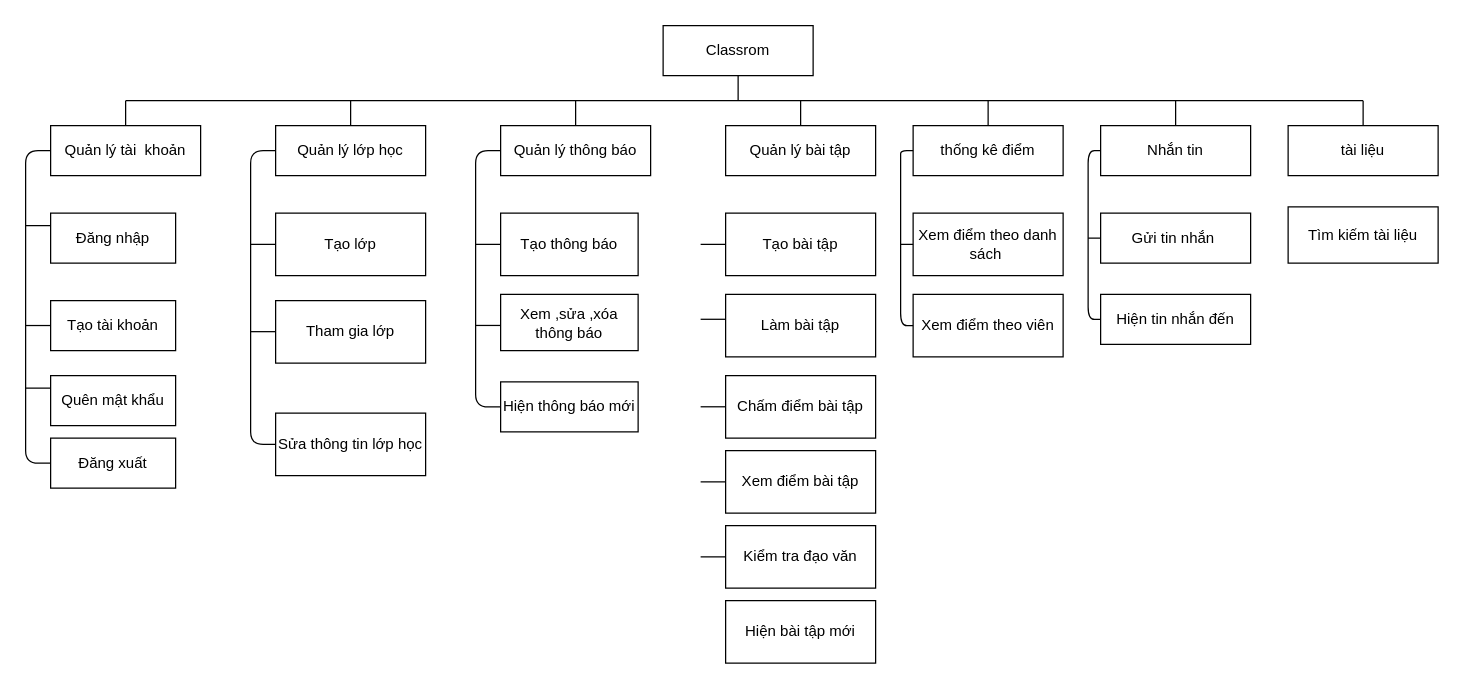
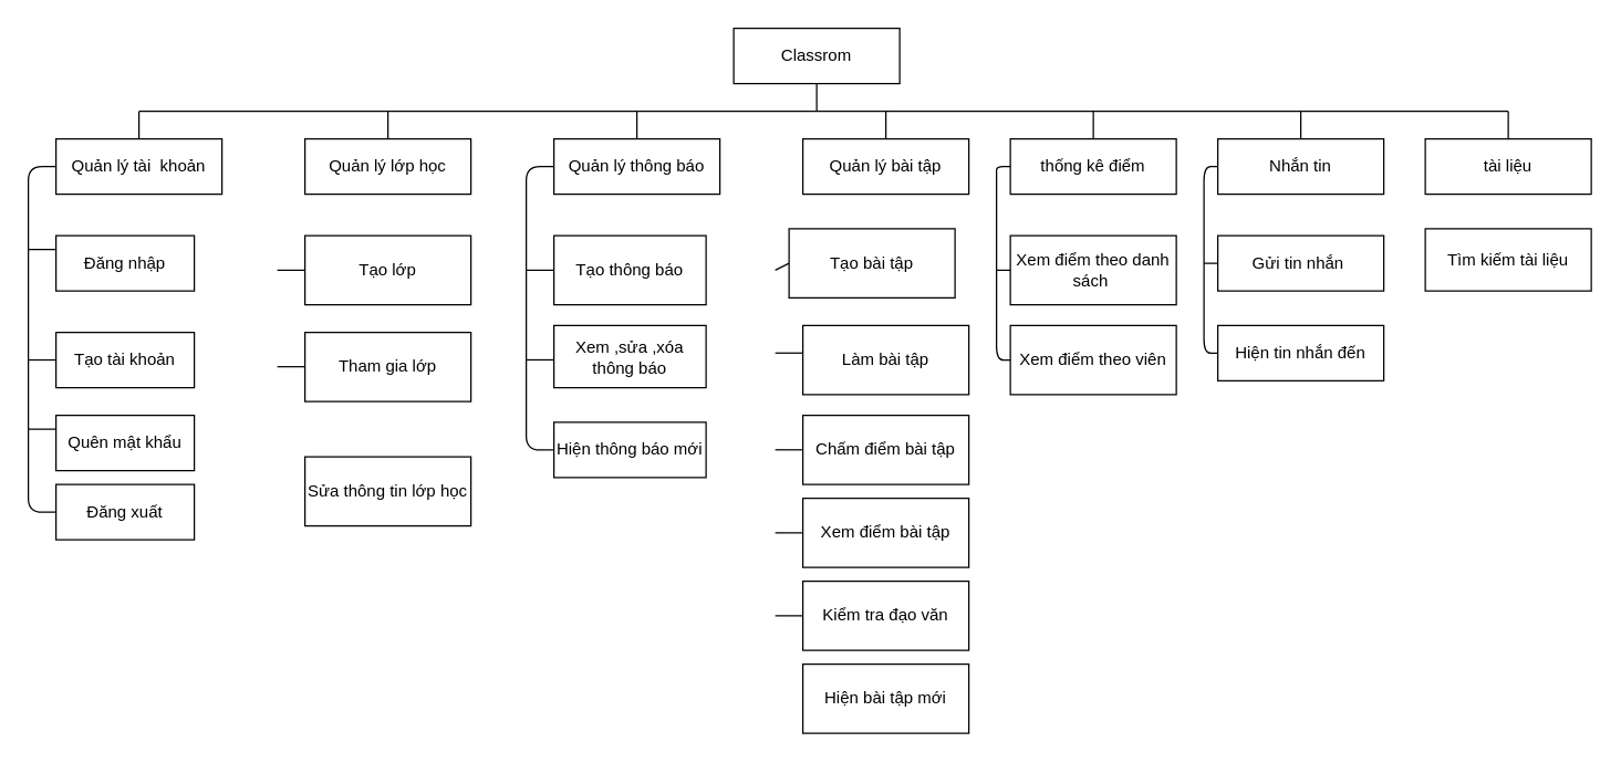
  <mxCell id="0" />
  <mxCell id="1" parent="0" />
  <mxCell id="2" value="Classrom" style="rounded=0;whiteSpace=wrap;html=1;" parent="1" vertex="1"><mxGeometry x="530" y="20" width="120" height="40" as="geometry" /></mxCell>
  <mxCell id="3" value="Quản lý tài&amp;nbsp; khoản" style="rounded=0;whiteSpace=wrap;html=1;" parent="1" vertex="1"><mxGeometry x="40" y="100" width="120" height="40" as="geometry" /></mxCell>
  <mxCell id="4" value="Quản lý lớp học" style="rounded=0;whiteSpace=wrap;html=1;" parent="1" vertex="1"><mxGeometry x="220" y="100" width="120" height="40" as="geometry" /></mxCell>
  <mxCell id="5" value="Quản lý thông báo" style="rounded=0;whiteSpace=wrap;html=1;" parent="1" vertex="1"><mxGeometry x="400" y="100" width="120" height="40" as="geometry" /></mxCell>
  <mxCell id="6" value="Quản lý bài tập" style="rounded=0;whiteSpace=wrap;html=1;" parent="1" vertex="1"><mxGeometry x="580" y="100" width="120" height="40" as="geometry" /></mxCell>
  <mxCell id="7" value="thống kê điểm" style="rounded=0;whiteSpace=wrap;html=1;" parent="1" vertex="1"><mxGeometry x="730" y="100" width="120" height="40" as="geometry" /></mxCell>
  <mxCell id="8" value="Nhắn tin" style="rounded=0;whiteSpace=wrap;html=1;" parent="1" vertex="1"><mxGeometry x="880" y="100" width="120" height="40" as="geometry" /></mxCell>
  <mxCell id="9" value="tài liệu" style="rounded=0;whiteSpace=wrap;html=1;" parent="1" vertex="1"><mxGeometry x="1030" y="100" width="120" height="40" as="geometry" /></mxCell>
  <mxCell id="10" value="" style="endArrow=none;html=1;" parent="1" edge="1"><mxGeometry width="50" height="50" relative="1" as="geometry"><mxPoint x="100" y="80" as="sourcePoint" /><mxPoint x="1090" y="80" as="targetPoint" /></mxGeometry></mxCell>
  <mxCell id="11" value="" style="endArrow=none;html=1;" parent="1" source="3" edge="1"><mxGeometry width="50" height="50" relative="1" as="geometry"><mxPoint x="740" y="70" as="sourcePoint" /><mxPoint x="100" y="80" as="targetPoint" /><Array as="points" /></mxGeometry></mxCell>
  <mxCell id="12" value="" style="endArrow=none;html=1;entryX=0.5;entryY=0;entryDx=0;entryDy=0;" parent="1" target="9" edge="1"><mxGeometry width="50" height="50" relative="1" as="geometry"><mxPoint x="1090" y="80" as="sourcePoint" /><mxPoint x="1060" y="30" as="targetPoint" /></mxGeometry></mxCell>
  <mxCell id="13" value="" style="endArrow=none;html=1;entryX=0.5;entryY=1;entryDx=0;entryDy=0;" parent="1" target="2" edge="1"><mxGeometry width="50" height="50" relative="1" as="geometry"><mxPoint x="590" y="80" as="sourcePoint" /><mxPoint x="620" y="50" as="targetPoint" /></mxGeometry></mxCell>
  <mxCell id="14" value="" style="endArrow=none;html=1;" parent="1" source="4" edge="1"><mxGeometry width="50" height="50" relative="1" as="geometry"><mxPoint x="570" y="100" as="sourcePoint" /><mxPoint x="280" y="80" as="targetPoint" /></mxGeometry></mxCell>
  <mxCell id="15" value="" style="endArrow=none;html=1;entryX=0.5;entryY=0;entryDx=0;entryDy=0;" parent="1" target="5" edge="1"><mxGeometry width="50" height="50" relative="1" as="geometry"><mxPoint x="460" y="80" as="sourcePoint" /><mxPoint x="290" y="90" as="targetPoint" /></mxGeometry></mxCell>
  <mxCell id="16" value="" style="endArrow=none;html=1;exitX=0.5;exitY=0;exitDx=0;exitDy=0;" parent="1" source="6" edge="1"><mxGeometry width="50" height="50" relative="1" as="geometry"><mxPoint x="470" y="90" as="sourcePoint" /><mxPoint x="640" y="80" as="targetPoint" /></mxGeometry></mxCell>
  <mxCell id="17" value="" style="endArrow=none;html=1;entryX=0.5;entryY=0;entryDx=0;entryDy=0;" parent="1" target="7" edge="1"><mxGeometry width="50" height="50" relative="1" as="geometry"><mxPoint x="790" y="80" as="sourcePoint" /><mxPoint x="650" y="90" as="targetPoint" /></mxGeometry></mxCell>
  <mxCell id="18" value="" style="endArrow=none;html=1;exitX=0.5;exitY=0;exitDx=0;exitDy=0;" parent="1" source="8" edge="1"><mxGeometry width="50" height="50" relative="1" as="geometry"><mxPoint x="800" y="90" as="sourcePoint" /><mxPoint x="940" y="80" as="targetPoint" /></mxGeometry></mxCell>
  <mxCell id="19" value="Đăng nhập" style="rounded=0;whiteSpace=wrap;html=1;" parent="1" vertex="1"><mxGeometry x="40" y="170" width="100" height="40" as="geometry" /></mxCell>
  <mxCell id="20" value="Đăng xuất" style="rounded=0;whiteSpace=wrap;html=1;" parent="1" vertex="1"><mxGeometry x="40" y="350" width="100" height="40" as="geometry" /></mxCell>
  <mxCell id="21" value="Tạo tài khoản" style="rounded=0;whiteSpace=wrap;html=1;" parent="1" vertex="1"><mxGeometry x="40" y="240" width="100" height="40" as="geometry" /></mxCell>
  <mxCell id="22" value="Quên mật khẩu" style="rounded=0;whiteSpace=wrap;html=1;" parent="1" vertex="1"><mxGeometry x="40" y="300" width="100" height="40" as="geometry" /></mxCell>
  <mxCell id="23" value="Tạo lớp" style="rounded=0;whiteSpace=wrap;html=1;" parent="1" vertex="1"><mxGeometry x="220" y="170" width="120" height="50" as="geometry" /></mxCell>
  <mxCell id="24" value="Tham gia lớp" style="rounded=0;whiteSpace=wrap;html=1;" parent="1" vertex="1"><mxGeometry x="220" y="240" width="120" height="50" as="geometry" /></mxCell>
  <mxCell id="25" value="Tạo thông báo" style="rounded=0;whiteSpace=wrap;html=1;" parent="1" vertex="1"><mxGeometry x="400" y="170" width="110" height="50" as="geometry" /></mxCell>
  <mxCell id="26" value="Xem ,sửa ,xóa thông báo" style="rounded=0;whiteSpace=wrap;html=1;" parent="1" vertex="1"><mxGeometry x="400" y="235" width="110" height="45" as="geometry" /></mxCell>
- <mxCell id="27" value="Tạo bài tập" style="rounded=0;whiteSpace=wrap;html=1;" parent="1" vertex="1"><mxGeometry x="580" y="170" width="120" height="50" as="geometry" /></mxCell>
+ <mxCell id="27" value="Tạo bài tập" style="rounded=0;whiteSpace=wrap;html=1;" parent="1" vertex="1"><mxGeometry x="570" y="165" width="120" height="50" as="geometry" /></mxCell>
  <mxCell id="28" value="Làm bài tập" style="rounded=0;whiteSpace=wrap;html=1;" parent="1" vertex="1"><mxGeometry x="580" y="235" width="120" height="50" as="geometry" /></mxCell>
  <mxCell id="29" value="Chấm điểm bài tập" style="rounded=0;whiteSpace=wrap;html=1;" parent="1" vertex="1"><mxGeometry x="580" y="300" width="120" height="50" as="geometry" /></mxCell>
  <mxCell id="30" value="Xem điểm theo danh sách&amp;nbsp;" style="rounded=0;whiteSpace=wrap;html=1;" parent="1" vertex="1"><mxGeometry x="730" y="170" width="120" height="50" as="geometry" /></mxCell>
  <mxCell id="31" value="Xem điểm theo viên" style="rounded=0;whiteSpace=wrap;html=1;" parent="1" vertex="1"><mxGeometry x="730" y="235" width="120" height="50" as="geometry" /></mxCell>
  <mxCell id="32" value="Xem điểm bài tập" style="rounded=0;whiteSpace=wrap;html=1;" parent="1" vertex="1"><mxGeometry x="580" y="360" width="120" height="50" as="geometry" /></mxCell>
  <mxCell id="33" value="Gửi tin nhắn&amp;nbsp;" style="rounded=0;whiteSpace=wrap;html=1;" parent="1" vertex="1"><mxGeometry x="880" y="170" width="120" height="40" as="geometry" /></mxCell>
  <mxCell id="34" value="Hiện tin nhắn đến" style="rounded=0;whiteSpace=wrap;html=1;" parent="1" vertex="1"><mxGeometry x="880" y="235" width="120" height="40" as="geometry" /></mxCell>
  <mxCell id="35" value="Tìm kiếm tài liệu" style="rounded=0;whiteSpace=wrap;html=1;" parent="1" vertex="1"><mxGeometry x="1030" y="165" width="120" height="45" as="geometry" /></mxCell>
  <mxCell id="36" value="" style="endArrow=none;html=1;entryX=0;entryY=0.5;entryDx=0;entryDy=0;exitX=0;exitY=0.5;exitDx=0;exitDy=0;" parent="1" source="20" target="3" edge="1"><mxGeometry width="50" height="50" relative="1" as="geometry"><mxPoint x="570" y="240" as="sourcePoint" /><mxPoint x="620" y="190" as="targetPoint" /><Array as="points"><mxPoint x="20" y="370" /><mxPoint x="20" y="120" /></Array></mxGeometry></mxCell>
  <mxCell id="37" value="" style="endArrow=none;html=1;exitX=0;exitY=0.25;exitDx=0;exitDy=0;" parent="1" source="19" edge="1"><mxGeometry width="50" height="50" relative="1" as="geometry"><mxPoint x="570" y="240" as="sourcePoint" /><mxPoint x="20" y="180" as="targetPoint" /></mxGeometry></mxCell>
  <mxCell id="38" value="" style="endArrow=none;html=1;exitX=0;exitY=0.25;exitDx=0;exitDy=0;" parent="1" edge="1"><mxGeometry width="50" height="50" relative="1" as="geometry"><mxPoint x="40" y="259.92" as="sourcePoint" /><mxPoint x="20" y="259.92" as="targetPoint" /></mxGeometry></mxCell>
  <mxCell id="39" value="" style="endArrow=none;html=1;exitX=0;exitY=0.25;exitDx=0;exitDy=0;" parent="1" edge="1"><mxGeometry width="50" height="50" relative="1" as="geometry"><mxPoint x="40" y="310" as="sourcePoint" /><mxPoint x="20" y="310" as="targetPoint" /></mxGeometry></mxCell>
- <mxCell id="40" value="" style="endArrow=none;html=1;entryX=0;entryY=0.5;entryDx=0;entryDy=0;exitX=0;exitY=0.5;exitDx=0;exitDy=0;" parent="1" source="51" target="4" edge="1"><mxGeometry width="50" height="50" relative="1" as="geometry"><mxPoint x="210" y="230" as="sourcePoint" /><mxPoint x="260" y="180" as="targetPoint" /><Array as="points"><mxPoint x="200" y="355" /><mxPoint x="200" y="120" /></Array></mxGeometry></mxCell>
  <mxCell id="41" value="" style="endArrow=none;html=1;entryX=0;entryY=0.5;entryDx=0;entryDy=0;exitX=0;exitY=0.5;exitDx=0;exitDy=0;" parent="1" source="53" target="5" edge="1"><mxGeometry width="50" height="50" relative="1" as="geometry"><mxPoint x="210" y="230" as="sourcePoint" /><mxPoint x="260" y="180" as="targetPoint" /><Array as="points"><mxPoint x="380" y="325" /><mxPoint x="380" y="120" /></Array></mxGeometry></mxCell>
  <mxCell id="42" value="" style="endArrow=none;html=1;entryX=0;entryY=0.5;entryDx=0;entryDy=0;exitX=0;exitY=0.5;exitDx=0;exitDy=0;" parent="1" source="31" target="7" edge="1"><mxGeometry width="50" height="50" relative="1" as="geometry"><mxPoint x="810" y="190" as="sourcePoint" /><mxPoint x="860" y="140" as="targetPoint" /><Array as="points"><mxPoint x="720" y="260" /><mxPoint x="720" y="130" /><mxPoint x="720" y="120" /></Array></mxGeometry></mxCell>
  <mxCell id="43" value="" style="endArrow=none;html=1;entryX=0;entryY=0.5;entryDx=0;entryDy=0;exitX=0;exitY=0.5;exitDx=0;exitDy=0;" parent="1" source="34" target="8" edge="1"><mxGeometry width="50" height="50" relative="1" as="geometry"><mxPoint x="810" y="190" as="sourcePoint" /><mxPoint x="860" y="140" as="targetPoint" /><Array as="points"><mxPoint x="870" y="255" /><mxPoint x="870" y="120" /></Array></mxGeometry></mxCell>
  <mxCell id="44" value="" style="endArrow=none;html=1;entryX=0;entryY=0.5;entryDx=0;entryDy=0;" parent="1" target="23" edge="1"><mxGeometry width="50" height="50" relative="1" as="geometry"><mxPoint x="200" y="195" as="sourcePoint" /><mxPoint x="240" y="170" as="targetPoint" /></mxGeometry></mxCell>
  <mxCell id="45" value="" style="endArrow=none;html=1;entryX=0;entryY=0.5;entryDx=0;entryDy=0;" parent="1" target="25" edge="1"><mxGeometry width="50" height="50" relative="1" as="geometry"><mxPoint x="380" y="195" as="sourcePoint" /><mxPoint x="420" y="170" as="targetPoint" /></mxGeometry></mxCell>
  <mxCell id="46" value="" style="endArrow=none;html=1;entryX=0;entryY=0.5;entryDx=0;entryDy=0;" parent="1" target="27" edge="1"><mxGeometry width="50" height="50" relative="1" as="geometry"><mxPoint x="560" y="195" as="sourcePoint" /><mxPoint x="630" y="150" as="targetPoint" /></mxGeometry></mxCell>
  <mxCell id="47" value="" style="endArrow=none;html=1;entryX=0;entryY=0.5;entryDx=0;entryDy=0;" parent="1" edge="1"><mxGeometry width="50" height="50" relative="1" as="geometry"><mxPoint x="560" y="254.93" as="sourcePoint" /><mxPoint x="580" y="254.93" as="targetPoint" /></mxGeometry></mxCell>
  <mxCell id="48" value="" style="endArrow=none;html=1;entryX=0;entryY=0.5;entryDx=0;entryDy=0;" parent="1" edge="1"><mxGeometry width="50" height="50" relative="1" as="geometry"><mxPoint x="560" y="324.93" as="sourcePoint" /><mxPoint x="580" y="324.93" as="targetPoint" /></mxGeometry></mxCell>
  <mxCell id="49" value="" style="endArrow=none;html=1;entryX=0;entryY=0.5;entryDx=0;entryDy=0;" parent="1" target="30" edge="1"><mxGeometry width="50" height="50" relative="1" as="geometry"><mxPoint x="720" y="195" as="sourcePoint" /><mxPoint x="730" y="150" as="targetPoint" /></mxGeometry></mxCell>
  <mxCell id="50" value="" style="endArrow=none;html=1;entryX=0;entryY=0.5;entryDx=0;entryDy=0;" parent="1" target="33" edge="1"><mxGeometry width="50" height="50" relative="1" as="geometry"><mxPoint x="870" y="190" as="sourcePoint" /><mxPoint x="950" y="180" as="targetPoint" /></mxGeometry></mxCell>
  <mxCell id="51" value="Sửa thông tin lớp học" style="rounded=0;whiteSpace=wrap;html=1;" parent="1" vertex="1"><mxGeometry x="220" y="330" width="120" height="50" as="geometry" /></mxCell>
  <mxCell id="52" value="" style="endArrow=none;html=1;entryX=0;entryY=0.5;entryDx=0;entryDy=0;" parent="1" edge="1"><mxGeometry width="50" height="50" relative="1" as="geometry"><mxPoint x="200" y="264.83" as="sourcePoint" /><mxPoint x="220" y="264.83" as="targetPoint" /></mxGeometry></mxCell>
  <mxCell id="53" value="Hiện thông báo mới" style="rounded=0;whiteSpace=wrap;html=1;" parent="1" vertex="1"><mxGeometry x="400" y="305" width="110" height="40" as="geometry" /></mxCell>
  <mxCell id="54" value="Kiểm tra đạo văn" style="rounded=0;whiteSpace=wrap;html=1;" parent="1" vertex="1"><mxGeometry x="580" y="420" width="120" height="50" as="geometry" /></mxCell>
  <mxCell id="55" value="" style="endArrow=none;html=1;entryX=0;entryY=0.5;entryDx=0;entryDy=0;" parent="1" edge="1"><mxGeometry width="50" height="50" relative="1" as="geometry"><mxPoint x="380" y="259.86" as="sourcePoint" /><mxPoint x="400" y="259.86" as="targetPoint" /></mxGeometry></mxCell>
  <mxCell id="56" value="Hiện bài tập mới" style="rounded=0;whiteSpace=wrap;html=1;" vertex="1" parent="1"><mxGeometry x="580" y="480" width="120" height="50" as="geometry" /></mxCell>
  <mxCell id="57" value="" style="endArrow=none;html=1;entryX=0;entryY=0.5;entryDx=0;entryDy=0;" edge="1" parent="1" target="32"><mxGeometry width="50" height="50" relative="1" as="geometry"><mxPoint x="560" y="385" as="sourcePoint" /><mxPoint x="590" y="334.93" as="targetPoint" /></mxGeometry></mxCell>
  <mxCell id="58" value="" style="endArrow=none;html=1;entryX=0;entryY=0.5;entryDx=0;entryDy=0;" edge="1" parent="1" target="54"><mxGeometry width="50" height="50" relative="1" as="geometry"><mxPoint x="560" y="445" as="sourcePoint" /><mxPoint x="590" y="395" as="targetPoint" /></mxGeometry></mxCell>
